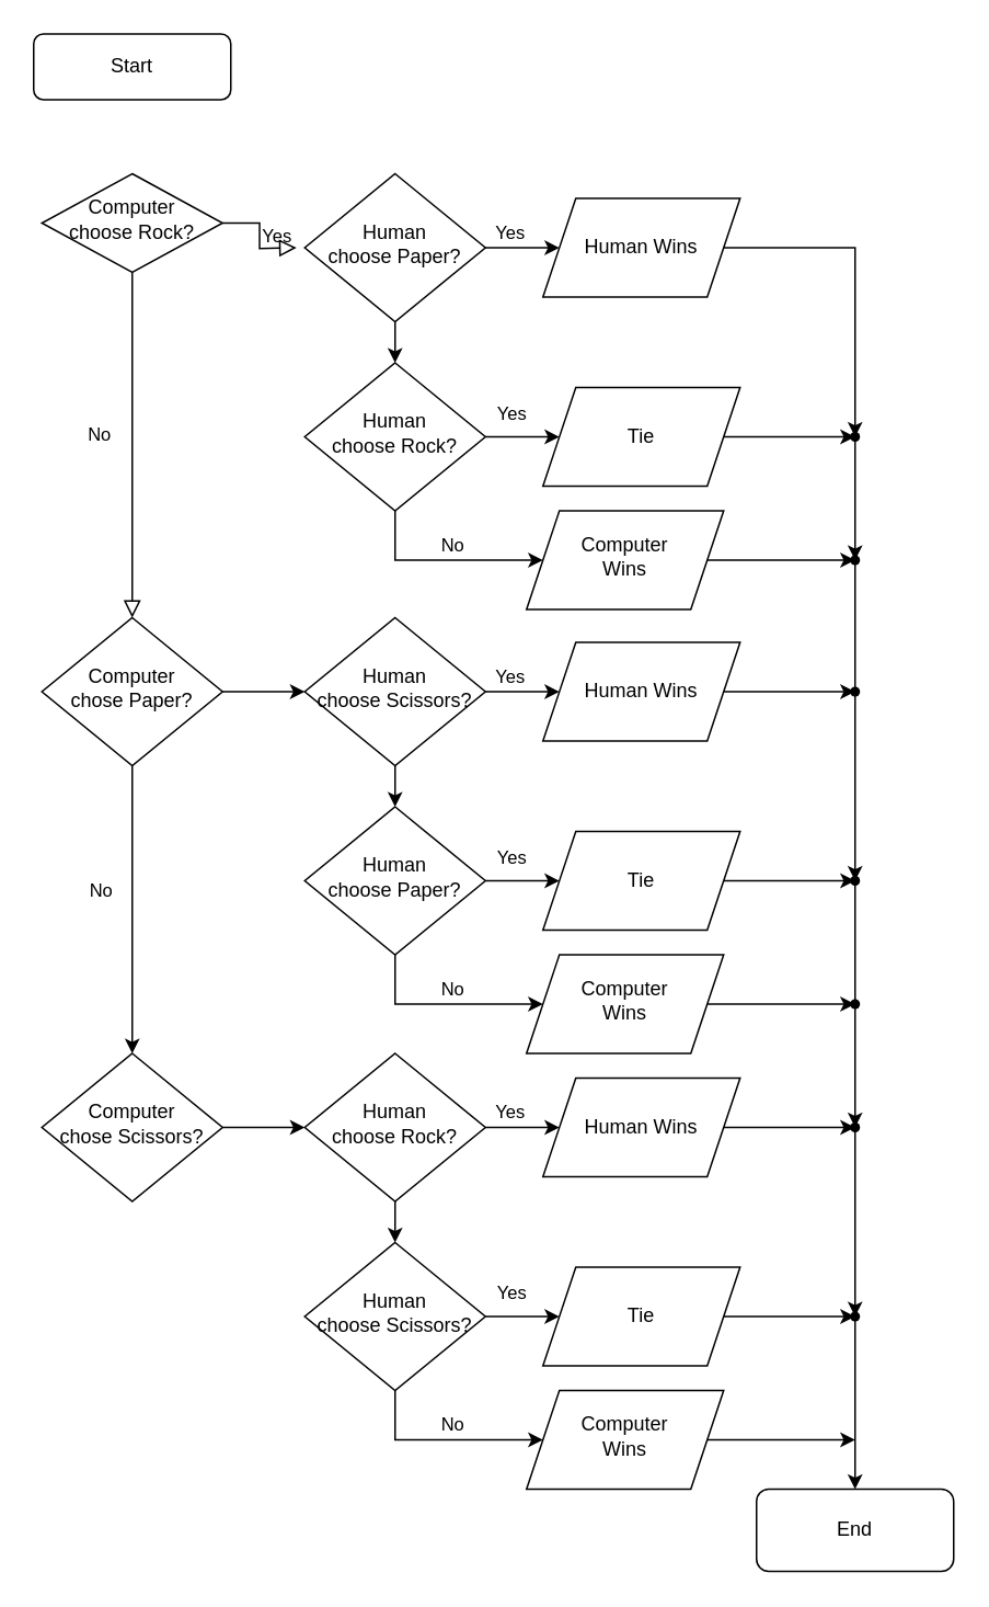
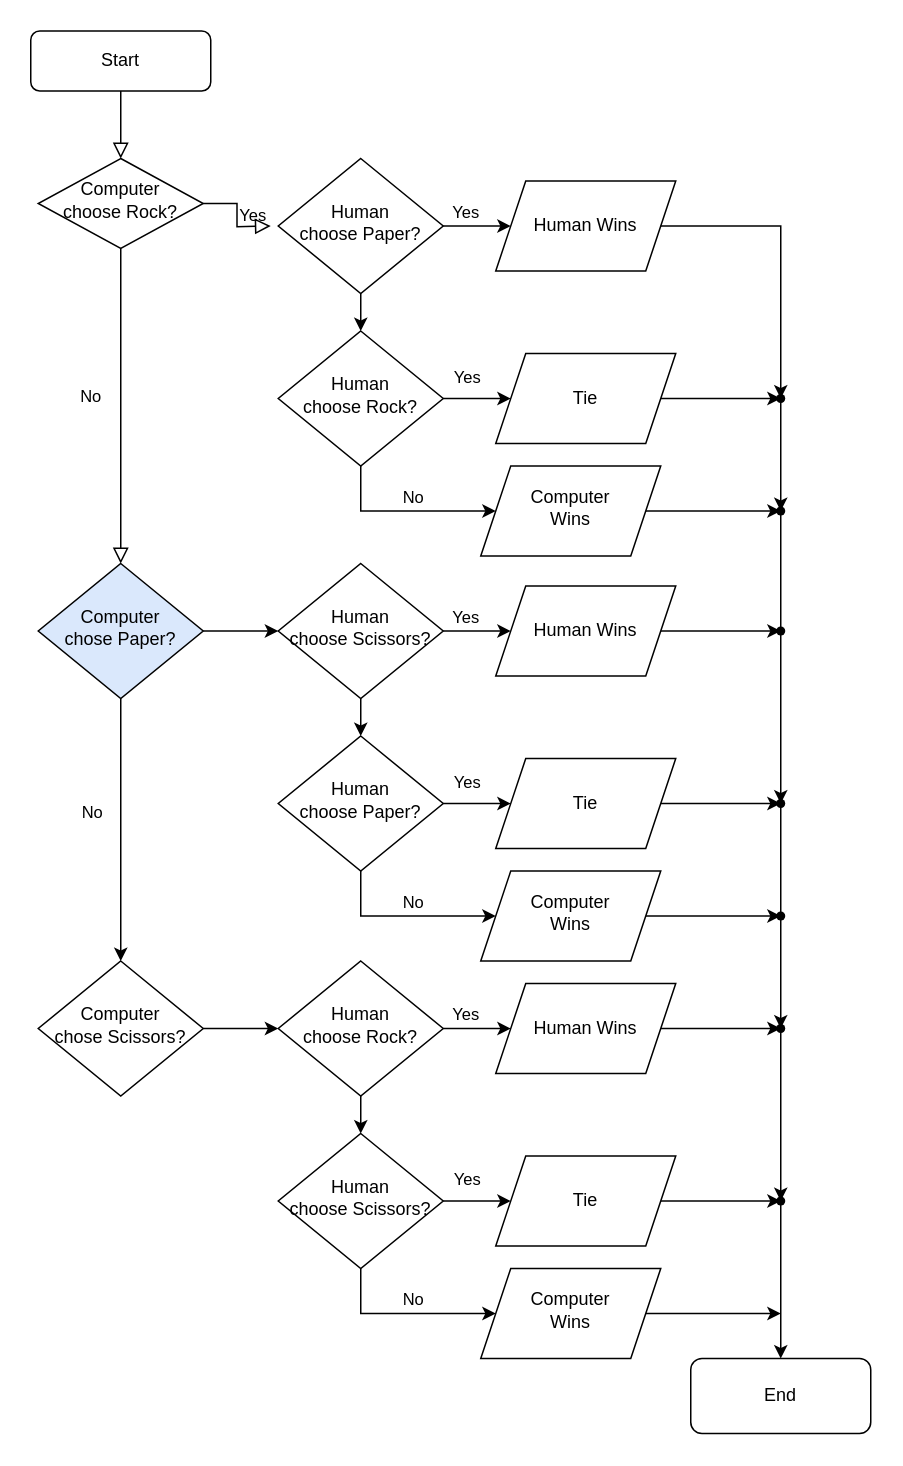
  <mxCell id="0" />
  <mxCell id="1" parent="0" />
+ <mxCell id="2" value="" style="rounded=0;html=1;jettySize=auto;orthogonalLoop=1;fontSize=11;endArrow=block;endFill=0;endSize=8;strokeWidth=1;shadow=0;labelBackgroundColor=none;edgeStyle=orthogonalEdgeStyle;" parent="1" source="3" target="6" edge="1"><mxGeometry relative="1" as="geometry" /></mxCell>
  <mxCell id="3" value="Start" style="rounded=1;whiteSpace=wrap;html=1;fontSize=12;glass=0;strokeWidth=1;shadow=0;" parent="1" vertex="1"><mxGeometry x="20" y="20" width="120" height="40" as="geometry" /></mxCell>
  <mxCell id="4" value="No" style="rounded=0;html=1;jettySize=auto;orthogonalLoop=1;fontSize=11;endArrow=block;endFill=0;endSize=8;strokeWidth=1;shadow=0;labelBackgroundColor=none;edgeStyle=orthogonalEdgeStyle;" parent="1" source="6" target="10" edge="1"><mxGeometry x="-0.053" y="-20" relative="1" as="geometry"><mxPoint as="offset" /></mxGeometry></mxCell>
  <mxCell id="5" value="Yes" style="edgeStyle=orthogonalEdgeStyle;rounded=0;html=1;jettySize=auto;orthogonalLoop=1;fontSize=11;endArrow=block;endFill=0;endSize=8;strokeWidth=1;shadow=0;labelBackgroundColor=none;" parent="1" source="6" edge="1"><mxGeometry y="10" relative="1" as="geometry"><mxPoint as="offset" /><mxPoint x="180" y="150" as="targetPoint" /></mxGeometry></mxCell>
  <mxCell id="6" value="&lt;font style=&quot;font-size: 12px;&quot;&gt;Computer&lt;br&gt;choose Rock?&lt;/font&gt;" style="rhombus;whiteSpace=wrap;html=1;shadow=0;fontFamily=Helvetica;fontSize=12;align=center;strokeWidth=1;spacing=6;spacingTop=-4;" parent="1" vertex="1"><mxGeometry x="25" y="105" width="110" height="60" as="geometry" /></mxCell>
  <mxCell id="7" value="" style="edgeStyle=orthogonalEdgeStyle;rounded=0;orthogonalLoop=1;jettySize=auto;html=1;" edge="1" parent="1" source="10" target="12"><mxGeometry relative="1" as="geometry" /></mxCell>
  <mxCell id="8" value="No" style="edgeLabel;html=1;align=center;verticalAlign=middle;resizable=0;points=[];" vertex="1" connectable="0" parent="7"><mxGeometry x="-0.189" y="-3" relative="1" as="geometry"><mxPoint x="-17" y="4" as="offset" /></mxGeometry></mxCell>
  <mxCell id="9" value="" style="edgeStyle=orthogonalEdgeStyle;rounded=0;orthogonalLoop=1;jettySize=auto;html=1;" edge="1" parent="1" source="10" target="31"><mxGeometry relative="1" as="geometry" /></mxCell>
- <mxCell id="10" value="Computer&lt;br&gt;chose Paper?" style="rhombus;whiteSpace=wrap;html=1;shadow=0;fontFamily=Helvetica;fontSize=12;align=center;strokeWidth=1;spacing=6;spacingTop=-4;" parent="1" vertex="1"><mxGeometry x="25" y="375" width="110" height="90" as="geometry" /></mxCell>
+ <mxCell id="10" value="Computer&lt;br&gt;chose Paper?" style="rhombus;whiteSpace=wrap;html=1;shadow=0;fontFamily=Helvetica;fontSize=12;align=center;strokeWidth=1;spacing=6;spacingTop=-4;fillColor=#dae8fc;" parent="1" vertex="1"><mxGeometry x="25" y="375" width="110" height="90" as="geometry" /></mxCell>
  <mxCell id="11" value="" style="edgeStyle=orthogonalEdgeStyle;rounded=0;orthogonalLoop=1;jettySize=auto;html=1;" edge="1" parent="1" source="12" target="46"><mxGeometry relative="1" as="geometry" /></mxCell>
  <mxCell id="12" value="Computer&lt;br&gt;chose Scissors?" style="rhombus;whiteSpace=wrap;html=1;shadow=0;fontFamily=Helvetica;fontSize=12;align=center;strokeWidth=1;spacing=6;spacingTop=-4;" vertex="1" parent="1"><mxGeometry x="25" y="640" width="110" height="90" as="geometry" /></mxCell>
  <mxCell id="13" value="" style="edgeStyle=orthogonalEdgeStyle;rounded=0;orthogonalLoop=1;jettySize=auto;html=1;" edge="1" parent="1" source="16" target="18"><mxGeometry relative="1" as="geometry" /></mxCell>
  <mxCell id="14" value="Yes" style="edgeLabel;html=1;align=center;verticalAlign=middle;resizable=0;points=[];" vertex="1" connectable="0" parent="13"><mxGeometry x="-0.473" y="3" relative="1" as="geometry"><mxPoint y="-7" as="offset" /></mxGeometry></mxCell>
  <mxCell id="15" value="" style="edgeStyle=orthogonalEdgeStyle;rounded=0;orthogonalLoop=1;jettySize=auto;html=1;" edge="1" parent="1" source="16" target="23"><mxGeometry relative="1" as="geometry" /></mxCell>
  <mxCell id="16" value="&lt;font style=&quot;font-size: 12px;&quot;&gt;Human&lt;br&gt;choose Paper?&lt;/font&gt;" style="rhombus;whiteSpace=wrap;html=1;shadow=0;fontFamily=Helvetica;fontSize=12;align=center;strokeWidth=1;spacing=6;spacingTop=-4;" vertex="1" parent="1"><mxGeometry x="185" y="105" width="110" height="90" as="geometry" /></mxCell>
  <mxCell id="17" value="" style="edgeStyle=orthogonalEdgeStyle;rounded=0;orthogonalLoop=1;jettySize=auto;html=1;" edge="1" parent="1" source="70" target="58"><mxGeometry relative="1" as="geometry" /></mxCell>
  <mxCell id="18" value="Human Wins" style="shape=parallelogram;perimeter=parallelogramPerimeter;whiteSpace=wrap;html=1;fixedSize=1;" vertex="1" parent="1"><mxGeometry x="330" y="120" width="120" height="60" as="geometry" /></mxCell>
  <mxCell id="19" value="" style="edgeStyle=orthogonalEdgeStyle;rounded=0;orthogonalLoop=1;jettySize=auto;html=1;" edge="1" parent="1" source="23" target="25"><mxGeometry relative="1" as="geometry" /></mxCell>
  <mxCell id="20" value="Yes" style="edgeLabel;html=1;align=center;verticalAlign=middle;resizable=0;points=[];" vertex="1" connectable="0" parent="19"><mxGeometry x="0.164" y="1" relative="1" as="geometry"><mxPoint x="-7" y="-14" as="offset" /></mxGeometry></mxCell>
  <mxCell id="21" value="" style="edgeStyle=orthogonalEdgeStyle;rounded=0;orthogonalLoop=1;jettySize=auto;html=1;exitX=0.5;exitY=1;exitDx=0;exitDy=0;" edge="1" parent="1" source="23" target="27"><mxGeometry relative="1" as="geometry"><Array as="points"><mxPoint x="240" y="340" /></Array></mxGeometry></mxCell>
  <mxCell id="22" value="No" style="edgeLabel;html=1;align=center;verticalAlign=middle;resizable=0;points=[];" vertex="1" connectable="0" parent="21"><mxGeometry x="-0.083" y="3" relative="1" as="geometry"><mxPoint x="9" y="-7" as="offset" /></mxGeometry></mxCell>
  <mxCell id="23" value="&lt;font style=&quot;font-size: 12px;&quot;&gt;Human&lt;br&gt;choose Rock?&lt;/font&gt;" style="rhombus;whiteSpace=wrap;html=1;shadow=0;fontFamily=Helvetica;fontSize=12;align=center;strokeWidth=1;spacing=6;spacingTop=-4;" vertex="1" parent="1"><mxGeometry x="185" y="220" width="110" height="90" as="geometry" /></mxCell>
  <mxCell id="24" value="" style="edgeStyle=orthogonalEdgeStyle;rounded=0;orthogonalLoop=1;jettySize=auto;html=1;" edge="1" parent="1" source="25" target="60"><mxGeometry relative="1" as="geometry" /></mxCell>
  <mxCell id="25" value="Tie" style="shape=parallelogram;perimeter=parallelogramPerimeter;whiteSpace=wrap;html=1;fixedSize=1;" vertex="1" parent="1"><mxGeometry x="330" y="235" width="120" height="60" as="geometry" /></mxCell>
  <mxCell id="26" value="" style="edgeStyle=orthogonalEdgeStyle;rounded=0;orthogonalLoop=1;jettySize=auto;html=1;" edge="1" parent="1" source="27" target="62"><mxGeometry relative="1" as="geometry" /></mxCell>
  <mxCell id="27" value="Computer&lt;br&gt;Wins" style="shape=parallelogram;perimeter=parallelogramPerimeter;whiteSpace=wrap;html=1;fixedSize=1;shadow=0;strokeWidth=1;spacing=6;spacingTop=-4;" vertex="1" parent="1"><mxGeometry x="320" y="310" width="120" height="60" as="geometry" /></mxCell>
  <mxCell id="28" value="" style="edgeStyle=orthogonalEdgeStyle;rounded=0;orthogonalLoop=1;jettySize=auto;html=1;" edge="1" parent="1" source="31" target="33"><mxGeometry relative="1" as="geometry" /></mxCell>
  <mxCell id="29" value="Yes" style="edgeLabel;html=1;align=center;verticalAlign=middle;resizable=0;points=[];" vertex="1" connectable="0" parent="28"><mxGeometry x="-0.473" y="3" relative="1" as="geometry"><mxPoint y="-7" as="offset" /></mxGeometry></mxCell>
  <mxCell id="30" value="" style="edgeStyle=orthogonalEdgeStyle;rounded=0;orthogonalLoop=1;jettySize=auto;html=1;" edge="1" parent="1" source="31" target="38"><mxGeometry relative="1" as="geometry" /></mxCell>
  <mxCell id="31" value="&lt;font style=&quot;font-size: 12px;&quot;&gt;Human&lt;br&gt;choose Scissors?&lt;/font&gt;" style="rhombus;whiteSpace=wrap;html=1;shadow=0;fontFamily=Helvetica;fontSize=12;align=center;strokeWidth=1;spacing=6;spacingTop=-4;" vertex="1" parent="1"><mxGeometry x="185" y="375" width="110" height="90" as="geometry" /></mxCell>
  <mxCell id="32" value="" style="edgeStyle=orthogonalEdgeStyle;rounded=0;orthogonalLoop=1;jettySize=auto;html=1;" edge="1" parent="1" source="33" target="63"><mxGeometry relative="1" as="geometry" /></mxCell>
  <mxCell id="33" value="Human Wins" style="shape=parallelogram;perimeter=parallelogramPerimeter;whiteSpace=wrap;html=1;fixedSize=1;" vertex="1" parent="1"><mxGeometry x="330" y="390" width="120" height="60" as="geometry" /></mxCell>
  <mxCell id="34" value="" style="edgeStyle=orthogonalEdgeStyle;rounded=0;orthogonalLoop=1;jettySize=auto;html=1;" edge="1" parent="1" source="38" target="40"><mxGeometry relative="1" as="geometry" /></mxCell>
  <mxCell id="35" value="Yes" style="edgeLabel;html=1;align=center;verticalAlign=middle;resizable=0;points=[];" vertex="1" connectable="0" parent="34"><mxGeometry x="0.164" y="1" relative="1" as="geometry"><mxPoint x="-7" y="-14" as="offset" /></mxGeometry></mxCell>
  <mxCell id="36" value="" style="edgeStyle=orthogonalEdgeStyle;rounded=0;orthogonalLoop=1;jettySize=auto;html=1;exitX=0.5;exitY=1;exitDx=0;exitDy=0;" edge="1" parent="1" source="38" target="42"><mxGeometry relative="1" as="geometry"><Array as="points"><mxPoint x="240" y="610" /></Array></mxGeometry></mxCell>
  <mxCell id="37" value="No" style="edgeLabel;html=1;align=center;verticalAlign=middle;resizable=0;points=[];" vertex="1" connectable="0" parent="36"><mxGeometry x="-0.083" y="3" relative="1" as="geometry"><mxPoint x="9" y="-7" as="offset" /></mxGeometry></mxCell>
  <mxCell id="38" value="&lt;font style=&quot;font-size: 12px;&quot;&gt;Human&lt;br&gt;choose Paper?&lt;/font&gt;" style="rhombus;whiteSpace=wrap;html=1;shadow=0;fontFamily=Helvetica;fontSize=12;align=center;strokeWidth=1;spacing=6;spacingTop=-4;" vertex="1" parent="1"><mxGeometry x="185" y="490" width="110" height="90" as="geometry" /></mxCell>
  <mxCell id="39" value="" style="edgeStyle=orthogonalEdgeStyle;rounded=0;orthogonalLoop=1;jettySize=auto;html=1;" edge="1" parent="1" source="40" target="65"><mxGeometry relative="1" as="geometry" /></mxCell>
  <mxCell id="40" value="Tie" style="shape=parallelogram;perimeter=parallelogramPerimeter;whiteSpace=wrap;html=1;fixedSize=1;" vertex="1" parent="1"><mxGeometry x="330" y="505" width="120" height="60" as="geometry" /></mxCell>
  <mxCell id="41" value="" style="edgeStyle=orthogonalEdgeStyle;rounded=0;orthogonalLoop=1;jettySize=auto;html=1;" edge="1" parent="1" source="42" target="66"><mxGeometry relative="1" as="geometry" /></mxCell>
  <mxCell id="42" value="Computer&lt;br&gt;Wins" style="shape=parallelogram;perimeter=parallelogramPerimeter;whiteSpace=wrap;html=1;fixedSize=1;shadow=0;strokeWidth=1;spacing=6;spacingTop=-4;" vertex="1" parent="1"><mxGeometry x="320" y="580" width="120" height="60" as="geometry" /></mxCell>
  <mxCell id="43" value="" style="edgeStyle=orthogonalEdgeStyle;rounded=0;orthogonalLoop=1;jettySize=auto;html=1;" edge="1" parent="1" source="46" target="48"><mxGeometry relative="1" as="geometry" /></mxCell>
  <mxCell id="44" value="Yes" style="edgeLabel;html=1;align=center;verticalAlign=middle;resizable=0;points=[];" vertex="1" connectable="0" parent="43"><mxGeometry x="-0.473" y="3" relative="1" as="geometry"><mxPoint y="-7" as="offset" /></mxGeometry></mxCell>
  <mxCell id="45" value="" style="edgeStyle=orthogonalEdgeStyle;rounded=0;orthogonalLoop=1;jettySize=auto;html=1;" edge="1" parent="1" source="46" target="53"><mxGeometry relative="1" as="geometry" /></mxCell>
  <mxCell id="46" value="&lt;font style=&quot;font-size: 12px;&quot;&gt;Human&lt;br&gt;choose Rock?&lt;/font&gt;" style="rhombus;whiteSpace=wrap;html=1;shadow=0;fontFamily=Helvetica;fontSize=12;align=center;strokeWidth=1;spacing=6;spacingTop=-4;" vertex="1" parent="1"><mxGeometry x="185" y="640" width="110" height="90" as="geometry" /></mxCell>
  <mxCell id="47" value="" style="edgeStyle=orthogonalEdgeStyle;rounded=0;orthogonalLoop=1;jettySize=auto;html=1;" edge="1" parent="1" source="48" target="68"><mxGeometry relative="1" as="geometry" /></mxCell>
  <mxCell id="48" value="Human Wins" style="shape=parallelogram;perimeter=parallelogramPerimeter;whiteSpace=wrap;html=1;fixedSize=1;" vertex="1" parent="1"><mxGeometry x="330" y="655" width="120" height="60" as="geometry" /></mxCell>
  <mxCell id="49" value="" style="edgeStyle=orthogonalEdgeStyle;rounded=0;orthogonalLoop=1;jettySize=auto;html=1;" edge="1" parent="1" source="53" target="55"><mxGeometry relative="1" as="geometry" /></mxCell>
  <mxCell id="50" value="Yes" style="edgeLabel;html=1;align=center;verticalAlign=middle;resizable=0;points=[];" vertex="1" connectable="0" parent="49"><mxGeometry x="0.164" y="1" relative="1" as="geometry"><mxPoint x="-7" y="-14" as="offset" /></mxGeometry></mxCell>
  <mxCell id="51" value="" style="edgeStyle=orthogonalEdgeStyle;rounded=0;orthogonalLoop=1;jettySize=auto;html=1;exitX=0.5;exitY=1;exitDx=0;exitDy=0;" edge="1" parent="1" source="53" target="57"><mxGeometry relative="1" as="geometry"><Array as="points"><mxPoint x="240" y="875" /></Array></mxGeometry></mxCell>
  <mxCell id="52" value="No" style="edgeLabel;html=1;align=center;verticalAlign=middle;resizable=0;points=[];" vertex="1" connectable="0" parent="51"><mxGeometry x="-0.083" y="3" relative="1" as="geometry"><mxPoint x="9" y="-7" as="offset" /></mxGeometry></mxCell>
  <mxCell id="53" value="&lt;font style=&quot;font-size: 12px;&quot;&gt;Human&lt;br&gt;choose Scissors?&lt;/font&gt;" style="rhombus;whiteSpace=wrap;html=1;shadow=0;fontFamily=Helvetica;fontSize=12;align=center;strokeWidth=1;spacing=6;spacingTop=-4;" vertex="1" parent="1"><mxGeometry x="185" y="755" width="110" height="90" as="geometry" /></mxCell>
  <mxCell id="54" value="" style="edgeStyle=orthogonalEdgeStyle;rounded=0;orthogonalLoop=1;jettySize=auto;html=1;" edge="1" parent="1" source="55" target="70"><mxGeometry relative="1" as="geometry" /></mxCell>
  <mxCell id="55" value="Tie" style="shape=parallelogram;perimeter=parallelogramPerimeter;whiteSpace=wrap;html=1;fixedSize=1;" vertex="1" parent="1"><mxGeometry x="330" y="770" width="120" height="60" as="geometry" /></mxCell>
  <mxCell id="56" value="" style="edgeStyle=orthogonalEdgeStyle;rounded=0;orthogonalLoop=1;jettySize=auto;html=1;" edge="1" parent="1" source="57"><mxGeometry relative="1" as="geometry"><mxPoint x="520" y="875" as="targetPoint" /></mxGeometry></mxCell>
  <mxCell id="57" value="Computer&lt;br&gt;Wins" style="shape=parallelogram;perimeter=parallelogramPerimeter;whiteSpace=wrap;html=1;fixedSize=1;shadow=0;strokeWidth=1;spacing=6;spacingTop=-4;" vertex="1" parent="1"><mxGeometry x="320" y="845" width="120" height="60" as="geometry" /></mxCell>
  <mxCell id="58" value="End" style="rounded=1;whiteSpace=wrap;html=1;" vertex="1" parent="1"><mxGeometry x="460" y="905" width="120" height="50" as="geometry" /></mxCell>
  <mxCell id="59" value="" style="edgeStyle=orthogonalEdgeStyle;rounded=0;orthogonalLoop=1;jettySize=auto;html=1;" edge="1" parent="1" source="18" target="60"><mxGeometry relative="1" as="geometry"><mxPoint x="440" y="150" as="sourcePoint" /><mxPoint x="520" y="905" as="targetPoint" /></mxGeometry></mxCell>
  <mxCell id="60" value="" style="shape=waypoint;sketch=0;size=6;pointerEvents=1;points=[];fillColor=default;resizable=0;rotatable=0;perimeter=centerPerimeter;snapToPoint=1;" vertex="1" parent="1"><mxGeometry x="510" y="255" width="20" height="20" as="geometry" /></mxCell>
  <mxCell id="61" value="" style="edgeStyle=orthogonalEdgeStyle;rounded=0;orthogonalLoop=1;jettySize=auto;html=1;" edge="1" parent="1" source="60" target="62"><mxGeometry relative="1" as="geometry"><mxPoint x="520" y="265" as="sourcePoint" /><mxPoint x="520" y="905" as="targetPoint" /></mxGeometry></mxCell>
  <mxCell id="62" value="" style="shape=waypoint;sketch=0;size=6;pointerEvents=1;points=[];fillColor=default;resizable=0;rotatable=0;perimeter=centerPerimeter;snapToPoint=1;shadow=0;strokeWidth=1;spacing=6;spacingTop=-4;" vertex="1" parent="1"><mxGeometry x="510" y="330" width="20" height="20" as="geometry" /></mxCell>
  <mxCell id="63" value="" style="shape=waypoint;sketch=0;size=6;pointerEvents=1;points=[];fillColor=default;resizable=0;rotatable=0;perimeter=centerPerimeter;snapToPoint=1;" vertex="1" parent="1"><mxGeometry x="510" y="410" width="20" height="20" as="geometry" /></mxCell>
  <mxCell id="64" value="" style="edgeStyle=orthogonalEdgeStyle;rounded=0;orthogonalLoop=1;jettySize=auto;html=1;" edge="1" parent="1" source="62" target="65"><mxGeometry relative="1" as="geometry"><mxPoint x="520" y="340" as="sourcePoint" /><mxPoint x="520" y="905" as="targetPoint" /></mxGeometry></mxCell>
  <mxCell id="65" value="" style="shape=waypoint;sketch=0;size=6;pointerEvents=1;points=[];fillColor=default;resizable=0;rotatable=0;perimeter=centerPerimeter;snapToPoint=1;" vertex="1" parent="1"><mxGeometry x="510" y="525" width="20" height="20" as="geometry" /></mxCell>
  <mxCell id="66" value="" style="shape=waypoint;sketch=0;size=6;pointerEvents=1;points=[];fillColor=default;resizable=0;rotatable=0;perimeter=centerPerimeter;snapToPoint=1;shadow=0;strokeWidth=1;spacing=6;spacingTop=-4;" vertex="1" parent="1"><mxGeometry x="510" y="600" width="20" height="20" as="geometry" /></mxCell>
  <mxCell id="67" value="" style="edgeStyle=orthogonalEdgeStyle;rounded=0;orthogonalLoop=1;jettySize=auto;html=1;" edge="1" parent="1" source="65" target="68"><mxGeometry relative="1" as="geometry"><mxPoint x="520" y="535" as="sourcePoint" /><mxPoint x="520" y="905" as="targetPoint" /></mxGeometry></mxCell>
  <mxCell id="68" value="" style="shape=waypoint;sketch=0;size=6;pointerEvents=1;points=[];fillColor=default;resizable=0;rotatable=0;perimeter=centerPerimeter;snapToPoint=1;" vertex="1" parent="1"><mxGeometry x="510" y="675" width="20" height="20" as="geometry" /></mxCell>
  <mxCell id="69" value="" style="edgeStyle=orthogonalEdgeStyle;rounded=0;orthogonalLoop=1;jettySize=auto;html=1;" edge="1" parent="1" source="68" target="70"><mxGeometry relative="1" as="geometry"><mxPoint x="520" y="685" as="sourcePoint" /><mxPoint x="520" y="905" as="targetPoint" /></mxGeometry></mxCell>
  <mxCell id="70" value="" style="shape=waypoint;sketch=0;size=6;pointerEvents=1;points=[];fillColor=default;resizable=0;rotatable=0;perimeter=centerPerimeter;snapToPoint=1;" vertex="1" parent="1"><mxGeometry x="510" y="790" width="20" height="20" as="geometry" /></mxCell>
